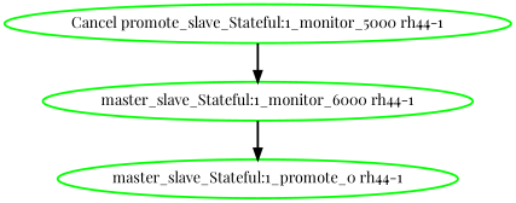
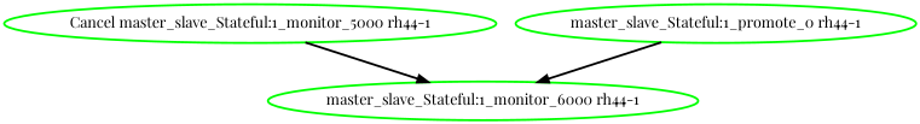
  digraph {
    fontname="Playfair Display"
    node [color=green fontcolor=black fontname="Playfair Display" style=bold]
    edge [fontname="Playfair Display" style=bold]
-   "Cancel master_slave_Stateful:1_monitor_5000 rh44-1" [label="Cancel promote_slave_Stateful:1_monitor_5000 rh44-1"]
+   "Cancel master_slave_Stateful:1_monitor_5000 rh44-1"
    "master_slave_Stateful:1_monitor_6000 rh44-1"
    "master_slave_Stateful:1_promote_0 rh44-1"
    "Cancel master_slave_Stateful:1_monitor_5000 rh44-1" -> "master_slave_Stateful:1_monitor_6000 rh44-1"
-   "master_slave_Stateful:1_monitor_6000 rh44-1" -> "master_slave_Stateful:1_promote_0 rh44-1"
+   "master_slave_Stateful:1_promote_0 rh44-1" -> "master_slave_Stateful:1_monitor_6000 rh44-1"
  }
